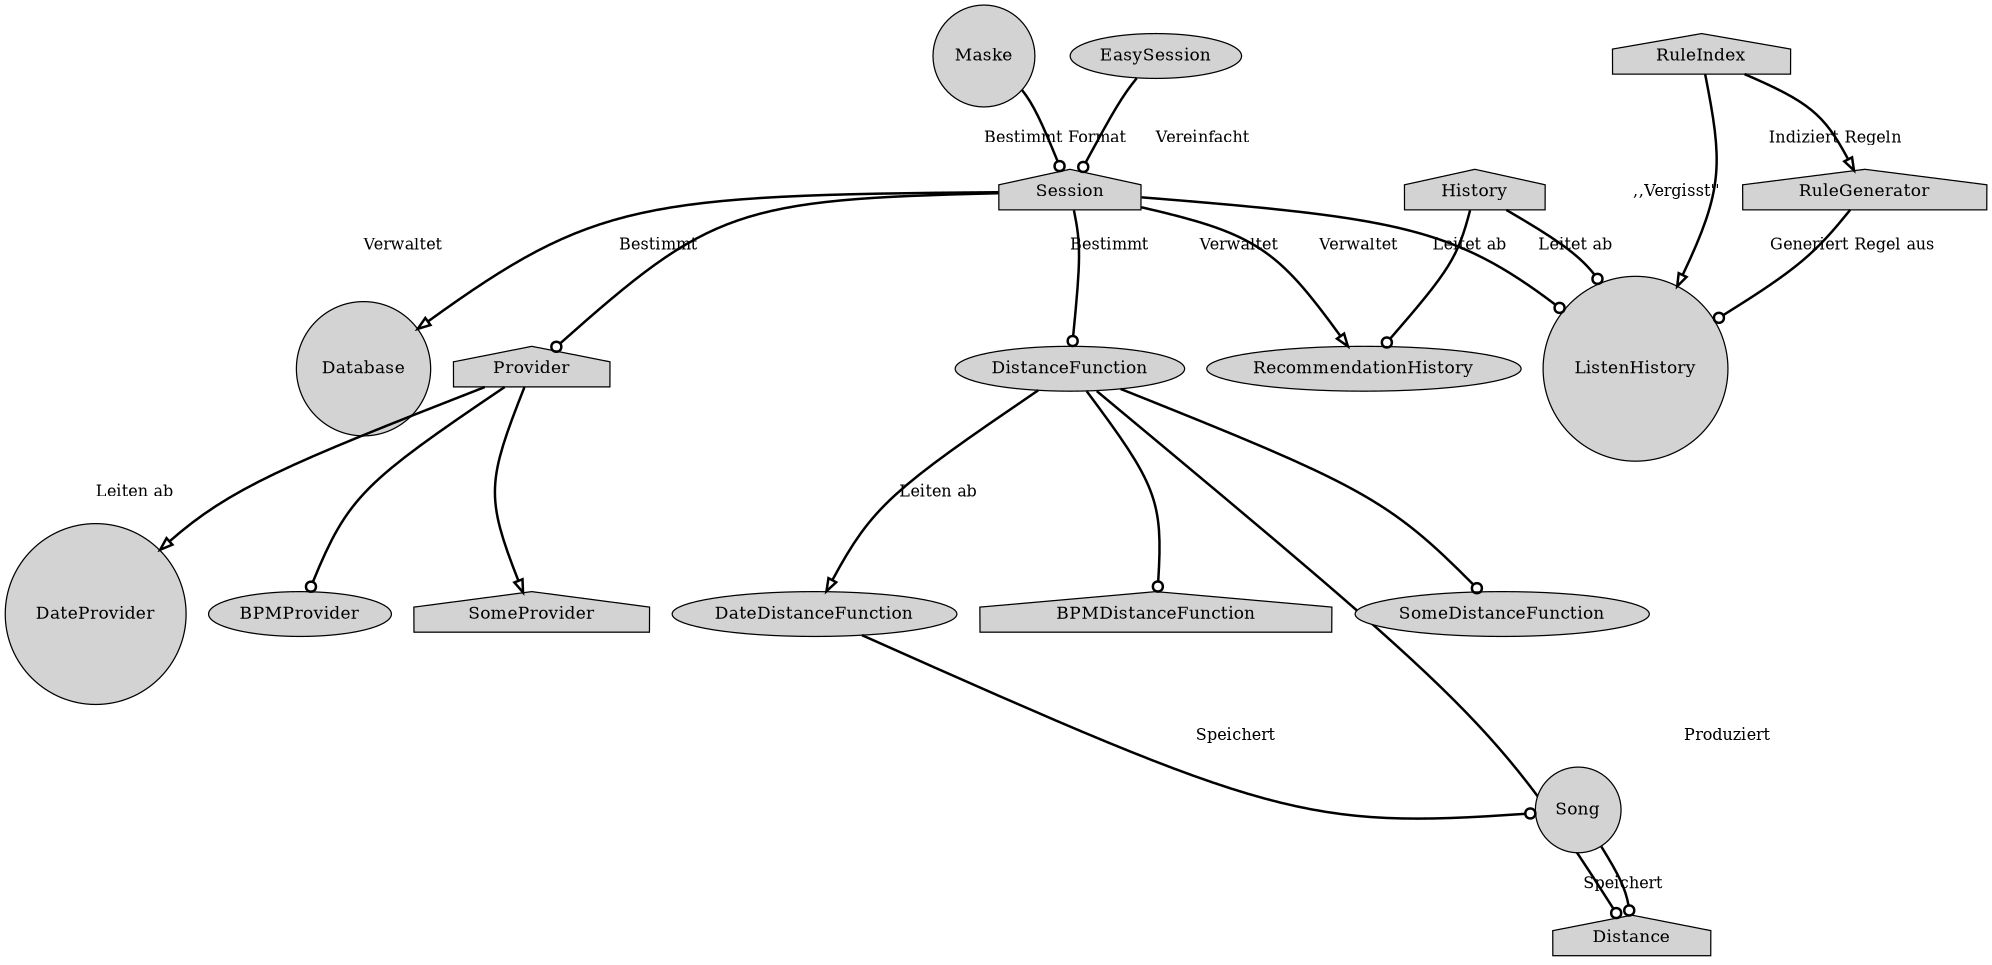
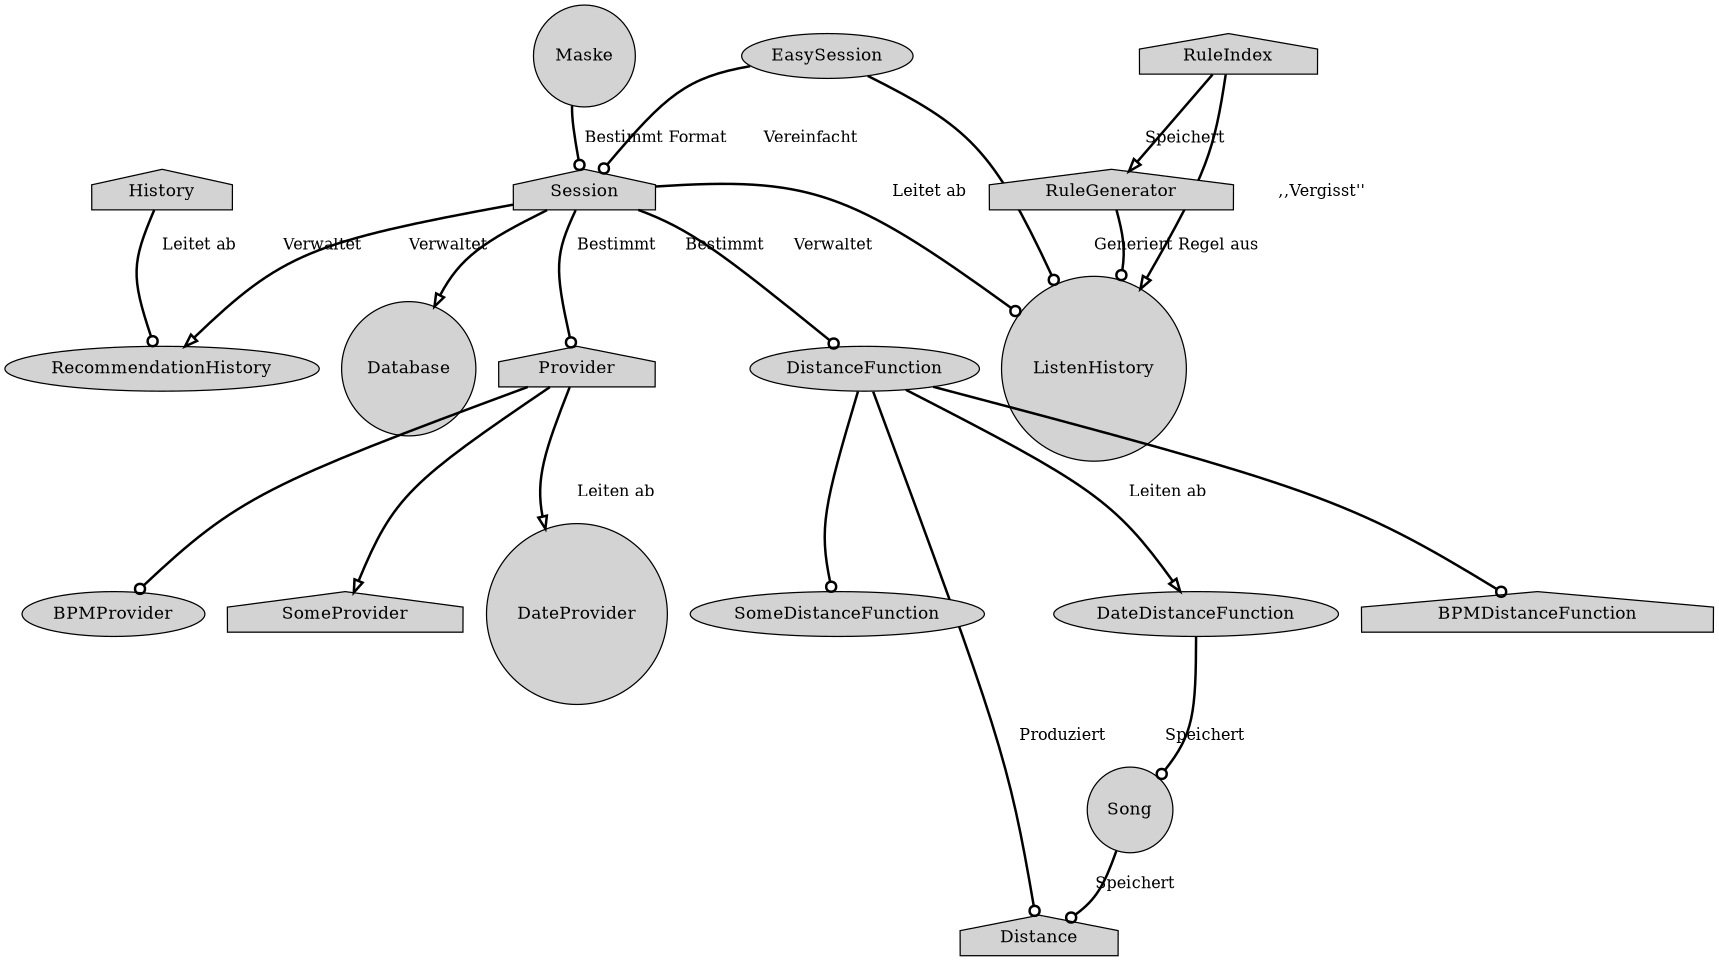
  digraph {
    splines=curved
    node [shape=house style=filled]
    edge [arrowhead=odot fontsize=13 style=bold]
    Database [shape=circle]
    Session
    Provider
    DistanceFunction [shape=ellipse]
    RecommendationHistory [shape=ellipse]
    ListenHistory [shape=circle]
    DateProvider [shape=circle]
    BPMProvider [shape=ellipse]
    SomeProvider
    Distance
    DateDistanceFunction [shape=ellipse]
    BPMDistanceFunction
    SomeDistanceFunction [shape=ellipse]
    Song [shape=circle]
    Maske [shape=circle]
    EasySession [shape=ellipse]
    History
    RuleIndex
    RuleGenerator
    Session -> Database [arrowhead=onormal label=Verwaltet]
    Session -> Provider [label=Bestimmt]
    Session -> DistanceFunction [label=Bestimmt]
    Session -> RecommendationHistory [arrowhead=onormal label=Verwaltet]
    Session -> ListenHistory [label=Verwaltet]
    Provider -> DateProvider [arrowhead=onormal label="Leiten ab"]
    Provider -> BPMProvider
    Provider -> SomeProvider [arrowhead=onormal]
    DistanceFunction -> Distance [label=Produziert]
    DistanceFunction -> DateDistanceFunction [arrowhead=onormal label="Leiten ab"]
    DistanceFunction -> BPMDistanceFunction
    DistanceFunction -> SomeDistanceFunction
    DateDistanceFunction -> Song [label=Speichert]
    Song -> Distance [label=Speichert]
    Maske -> Session [label="Bestimmt Format"]
    EasySession -> Session [label=Vereinfacht]
    History -> RecommendationHistory [label="Leitet ab"]
-   History -> ListenHistory [label="Leitet ab"]
+   EasySession -> ListenHistory [label="Leitet ab"]
    RuleIndex -> ListenHistory [arrowhead=onormal label=",,Vergisst''"]
-   RuleIndex -> RuleGenerator [arrowhead=onormal label="Indiziert Regeln"]
+   RuleIndex -> RuleGenerator [arrowhead=onormal label=Speichert]
    RuleGenerator -> ListenHistory [label="Generiert Regel aus"]
  }
